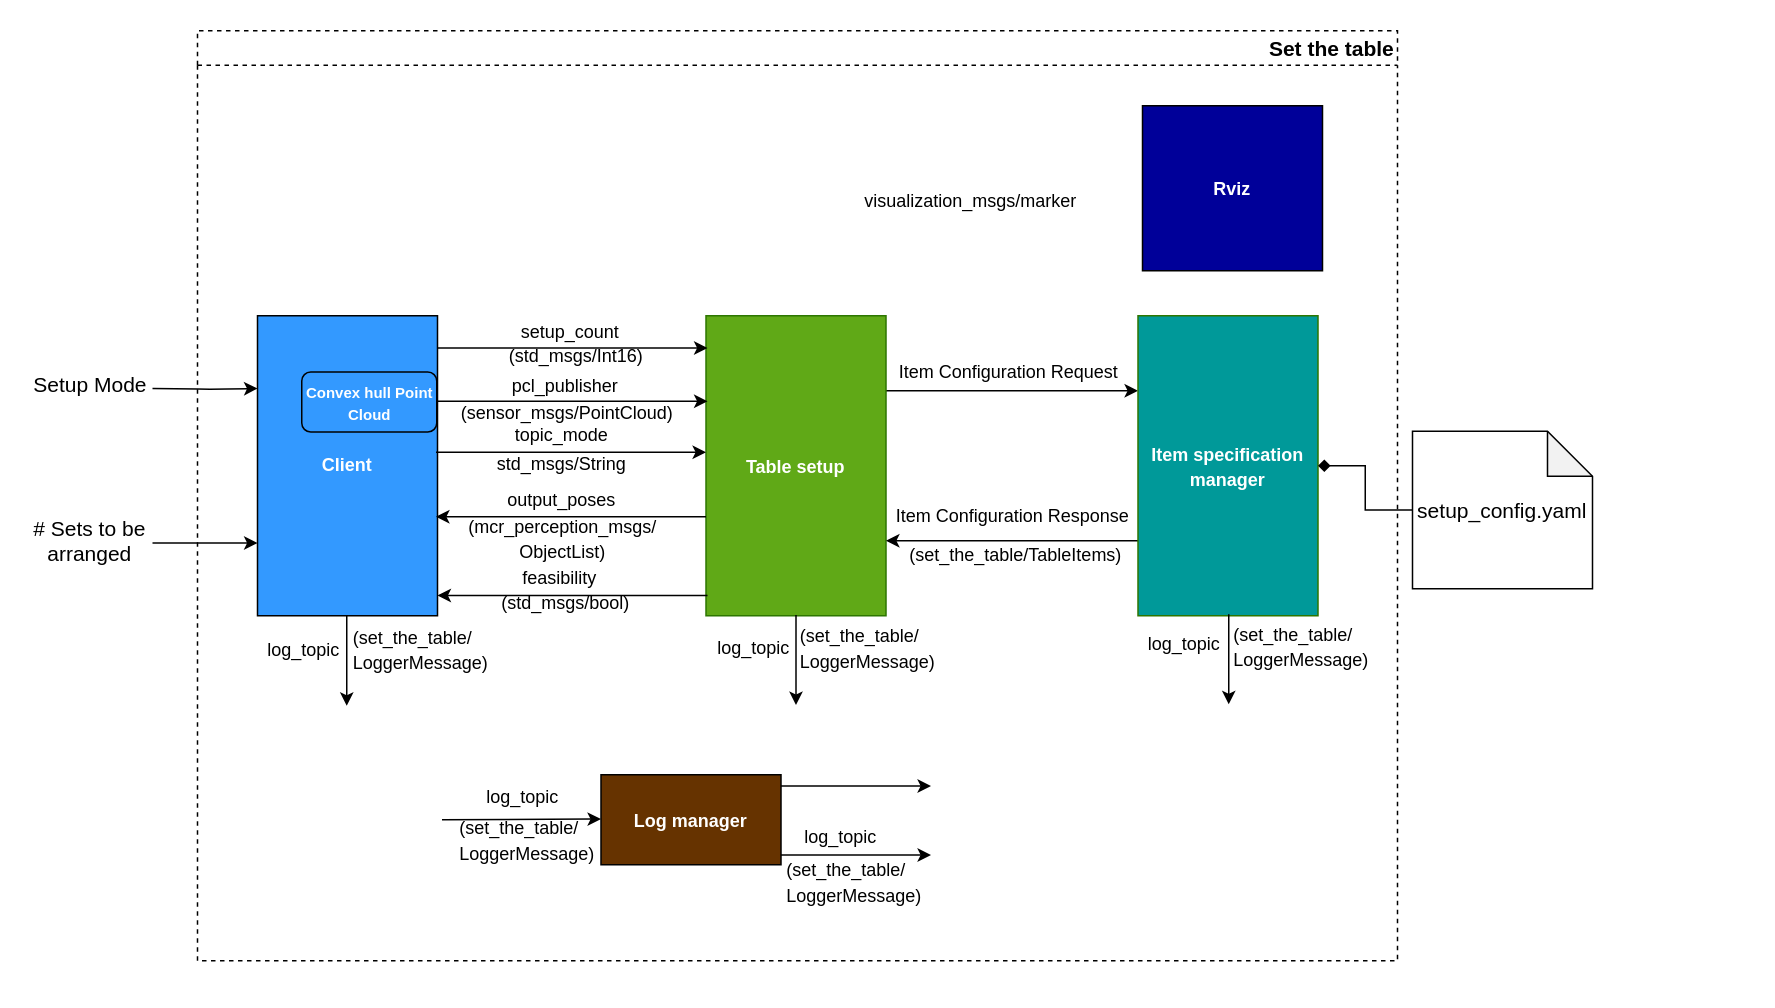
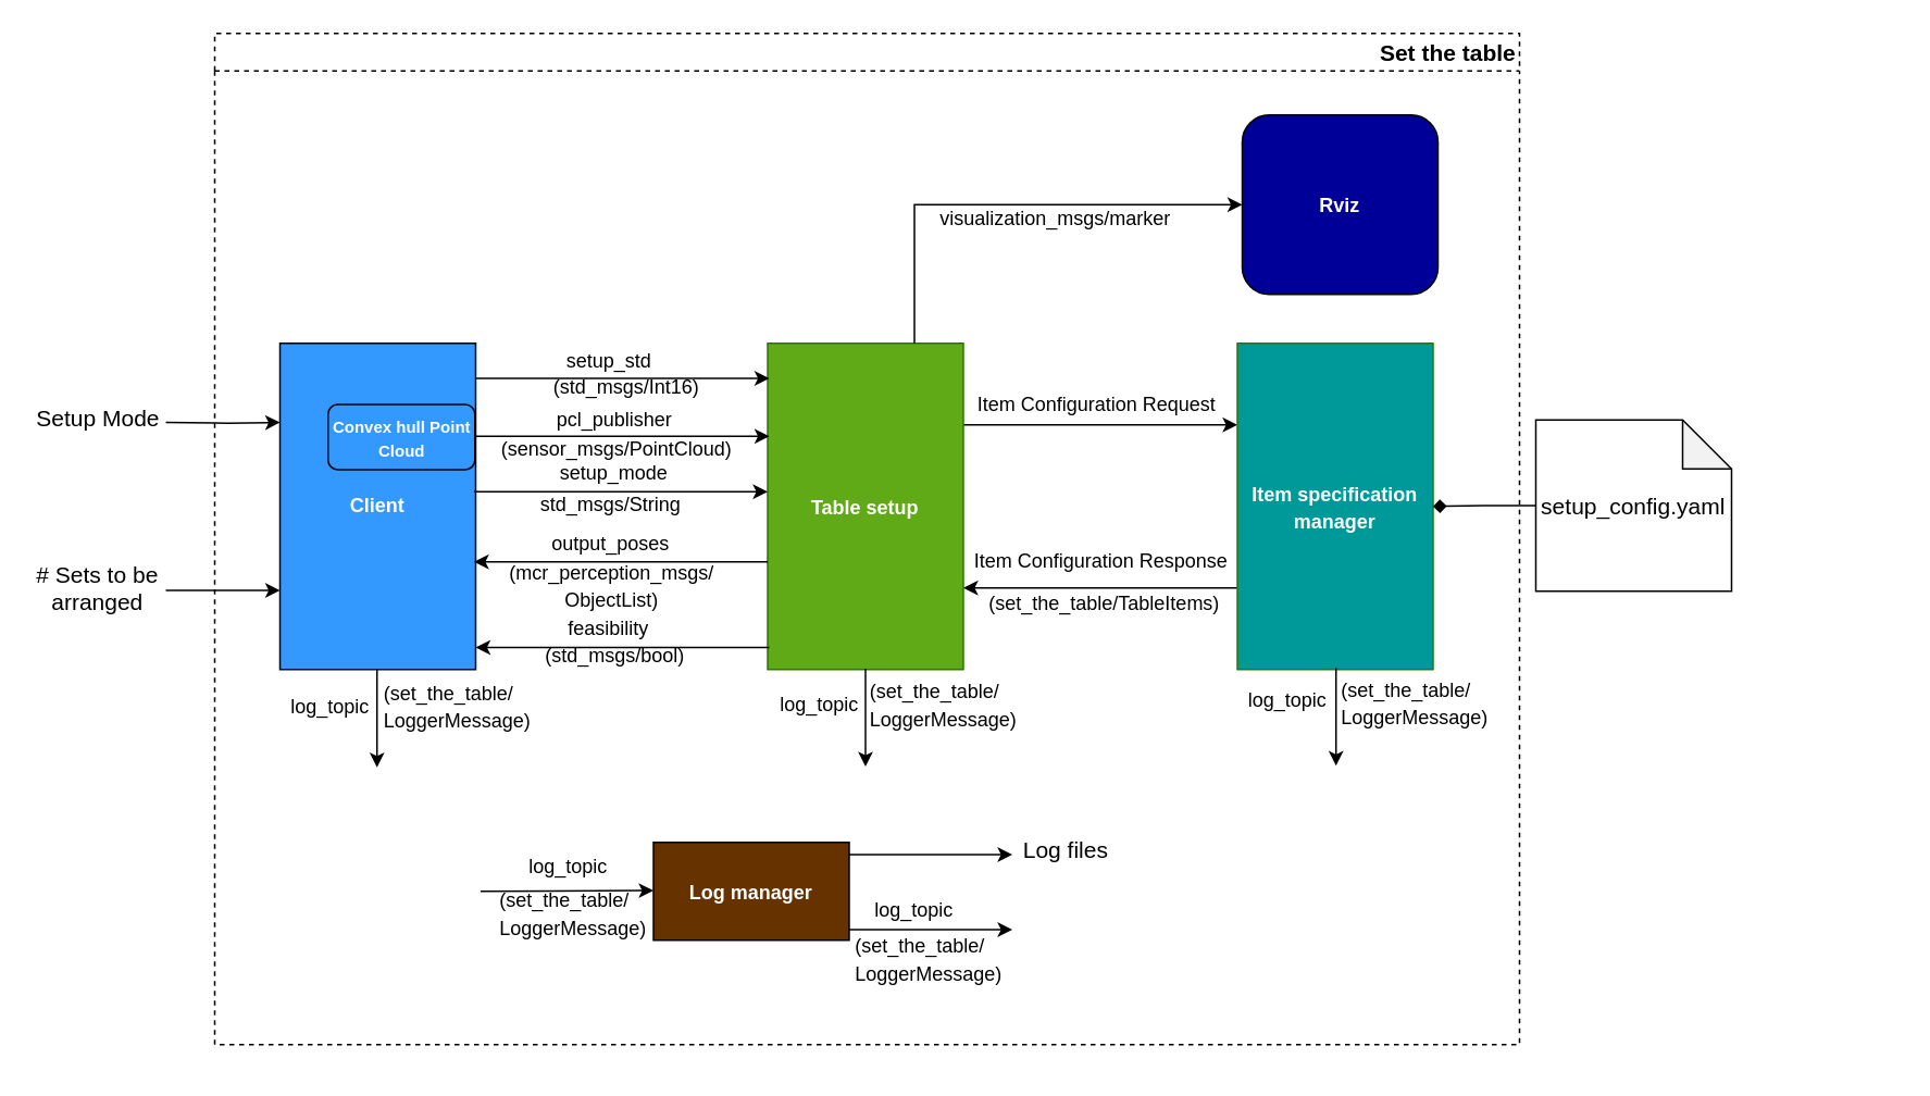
  <mxCell id="0" />
  <mxCell id="1" parent="0" />
  <mxCell id="2" value="" style="group" parent="1" vertex="1" connectable="0"><mxGeometry x="161" y="20" width="1000" height="630" as="geometry" /></mxCell>
  <mxCell id="3" value="Set the table" style="swimlane;shadow=0;glass=0;dashed=1;comic=0;align=right;fontStyle=1;fontSize=14;" parent="2" vertex="1"><mxGeometry x="-30" width="800" height="620" as="geometry"><mxRectangle x="50" y="20" width="90" height="23" as="alternateBounds" /></mxGeometry></mxCell>
  <mxCell id="4" value="&lt;font color=&quot;#FFFFFF&quot;&gt;&lt;b&gt;Client&lt;/b&gt;&lt;/font&gt;" style="rounded=0;whiteSpace=wrap;html=1;fillColor=#3399FF;" parent="3" vertex="1"><mxGeometry x="40" y="190" width="120" height="200" as="geometry" /></mxCell>
- <mxCell id="5" value="&lt;font style=&quot;font-size: 12px&quot;&gt;topic_mode&lt;/font&gt;" style="text;html=1;resizable=0;points=[];autosize=1;align=left;verticalAlign=top;spacingTop=-4;fontSize=14;" parent="3" vertex="1"><mxGeometry x="209.5" y="257.5" width="80" height="20" as="geometry" /></mxCell>
+ <mxCell id="5" value="&lt;font style=&quot;font-size: 12px&quot;&gt;setup_mode&lt;/font&gt;" style="text;html=1;resizable=0;points=[];autosize=1;align=left;verticalAlign=top;spacingTop=-4;fontSize=14;" parent="3" vertex="1"><mxGeometry x="209.5" y="257.5" width="80" height="20" as="geometry" /></mxCell>
  <mxCell id="6" value="&lt;div align=&quot;center&quot;&gt;&lt;font style=&quot;font-size: 12px&quot;&gt;(mcr_perception_msgs/&lt;/font&gt;&lt;/div&gt;&lt;div align=&quot;center&quot;&gt;&lt;font style=&quot;font-size: 12px&quot;&gt;ObjectList)&lt;/font&gt;&lt;/div&gt;" style="text;html=1;resizable=0;points=[];autosize=1;align=left;verticalAlign=top;spacingTop=-4;fontSize=14;" parent="3" vertex="1"><mxGeometry x="178.5" y="319" width="140" height="40" as="geometry" /></mxCell>
  <mxCell id="7" value="&lt;div style=&quot;font-size: 12px&quot;&gt;&lt;font style=&quot;font-size: 12px&quot;&gt;(std_msgs/bool)&lt;/font&gt;&lt;/div&gt;" style="text;html=1;resizable=0;points=[];autosize=1;align=left;verticalAlign=top;spacingTop=-4;fontSize=14;" parent="3" vertex="1"><mxGeometry x="200.5" y="372" width="100" height="20" as="geometry" /></mxCell>
  <mxCell id="8" value="&lt;font style=&quot;font-size: 12px&quot;&gt;feasibility&lt;/font&gt;" style="text;html=1;resizable=0;points=[];autosize=1;align=left;verticalAlign=top;spacingTop=-4;fontSize=14;" parent="3" vertex="1"><mxGeometry x="214.5" y="353" width="70" height="20" as="geometry" /></mxCell>
  <mxCell id="9" style="edgeStyle=orthogonalEdgeStyle;rounded=0;orthogonalLoop=1;jettySize=auto;html=1;exitX=1;exitY=0.25;exitDx=0;exitDy=0;entryX=0;entryY=0.25;entryDx=0;entryDy=0;strokeColor=#000000;fontSize=14;" parent="3" source="10" target="12" edge="1"><mxGeometry relative="1" as="geometry" /></mxCell>
  <mxCell id="10" value="&lt;font size=&quot;1&quot;&gt;&lt;b style=&quot;font-size: 12px&quot;&gt;Table setup&lt;/b&gt;&lt;/font&gt;" style="rounded=0;whiteSpace=wrap;html=1;strokeColor=#2D7600;fillColor=#60a917;fontSize=14;fontColor=#ffffff;" parent="3" vertex="1"><mxGeometry x="339" y="190" width="120" height="200" as="geometry" /></mxCell>
  <mxCell id="11" style="edgeStyle=orthogonalEdgeStyle;rounded=0;orthogonalLoop=1;jettySize=auto;html=1;exitX=0;exitY=0.75;exitDx=0;exitDy=0;entryX=1;entryY=0.75;entryDx=0;entryDy=0;strokeColor=#000000;fontSize=14;" parent="3" source="12" target="10" edge="1"><mxGeometry relative="1" as="geometry" /></mxCell>
  <mxCell id="12" value="&lt;b&gt;&lt;font style=&quot;font-size: 12px&quot;&gt;Item specification manager&lt;/font&gt;&lt;/b&gt;" style="rounded=0;whiteSpace=wrap;html=1;strokeColor=#2D7600;fillColor=#009999;fontSize=14;fontColor=#ffffff;" parent="3" vertex="1"><mxGeometry x="627" y="190" width="120" height="200" as="geometry" /></mxCell>
  <mxCell id="13" value="" style="endArrow=classic;html=1;strokeColor=#000000;fontSize=14;entryX=0.008;entryY=0.13;entryDx=0;entryDy=0;entryPerimeter=0;" parent="3" edge="1"><mxGeometry width="50" height="50" relative="1" as="geometry"><mxPoint x="339" y="324" as="sourcePoint" /><mxPoint x="159" y="324" as="targetPoint" /></mxGeometry></mxCell>
  <mxCell id="14" value="&lt;font style=&quot;font-size: 12px&quot;&gt;output_poses&lt;/font&gt;" style="text;html=1;resizable=0;points=[];autosize=1;align=left;verticalAlign=top;spacingTop=-4;fontSize=14;" parent="3" vertex="1"><mxGeometry x="204.5" y="301" width="90" height="20" as="geometry" /></mxCell>
  <mxCell id="15" value="&lt;div style=&quot;font-size: 12px&quot;&gt;Item Configuration Response&lt;/div&gt;" style="text;html=1;resizable=0;points=[];autosize=1;align=left;verticalAlign=top;spacingTop=-4;fontSize=14;" parent="3" vertex="1"><mxGeometry x="464" y="314" width="170" height="20" as="geometry" /></mxCell>
- <mxCell id="17" value="&lt;font size=&quot;1&quot;&gt;&lt;b&gt;&lt;font style=&quot;font-size: 12px&quot; color=&quot;#FFFFFF&quot;&gt;Rviz&lt;/font&gt;&lt;/b&gt;&lt;/font&gt;" style="rounded=0;whiteSpace=wrap;html=1;strokeColor=#000000;fillColor=#000099;fontSize=14;" parent="3" vertex="1"><mxGeometry x="630" y="50" width="120" height="110" as="geometry" /></mxCell>
+ <mxCell id="16" style="edgeStyle=orthogonalEdgeStyle;rounded=0;orthogonalLoop=1;jettySize=auto;html=1;exitX=0.75;exitY=0;exitDx=0;exitDy=0;entryX=0;entryY=0.5;entryDx=0;entryDy=0;strokeColor=#000000;fontSize=14;" parent="3" source="10" target="17" edge="1"><mxGeometry relative="1" as="geometry" /></mxCell>
+ <mxCell id="17" value="&lt;font size=&quot;1&quot;&gt;&lt;b&gt;&lt;font style=&quot;font-size: 12px&quot; color=&quot;#FFFFFF&quot;&gt;Rviz&lt;/font&gt;&lt;/b&gt;&lt;/font&gt;" style="whiteSpace=wrap;html=1;strokeColor=#000000;fillColor=#000099;fontSize=14;rounded=1;" parent="3" vertex="1"><mxGeometry x="630" y="50" width="120" height="110" as="geometry" /></mxCell>
  <mxCell id="18" value="" style="group" parent="3" vertex="1" connectable="0"><mxGeometry x="214" y="189" width="80" height="20" as="geometry" /></mxCell>
- <mxCell id="19" value="&lt;font style=&quot;font-size: 12px&quot;&gt;setup_count&lt;/font&gt;" style="text;html=1;resizable=0;points=[];autosize=1;align=left;verticalAlign=top;spacingTop=-4;fontSize=14;" parent="18" vertex="1"><mxGeometry width="80" height="20" as="geometry" /></mxCell>
+ <mxCell id="19" value="&lt;font style=&quot;font-size: 12px&quot;&gt;setup_std&lt;/font&gt;" style="text;html=1;resizable=0;points=[];autosize=1;align=left;verticalAlign=top;spacingTop=-4;fontSize=14;" parent="18" vertex="1"><mxGeometry width="80" height="20" as="geometry" /></mxCell>
  <mxCell id="20" value="" style="endArrow=classic;html=1;strokeColor=#000000;fontSize=14;entryX=0.008;entryY=0.13;entryDx=0;entryDy=0;entryPerimeter=0;" parent="3" edge="1"><mxGeometry width="50" height="50" relative="1" as="geometry"><mxPoint x="160" y="211.5" as="sourcePoint" /><mxPoint x="340" y="211.5" as="targetPoint" /></mxGeometry></mxCell>
  <mxCell id="21" value="&lt;font color=&quot;#FFFFFF&quot;&gt;&lt;b&gt;&lt;font style=&quot;font-size: 12px&quot;&gt;Log manager&lt;/font&gt;&lt;/b&gt;&lt;/font&gt;" style="rounded=0;whiteSpace=wrap;html=1;strokeColor=#000000;fillColor=#663300;fontSize=14;" parent="3" vertex="1"><mxGeometry x="269" y="496" width="120" height="60" as="geometry" /></mxCell>
  <mxCell id="22" value="" style="endArrow=classic;html=1;strokeColor=#000000;fontSize=14;" parent="3" edge="1"><mxGeometry width="50" height="50" relative="1" as="geometry"><mxPoint x="163" y="526" as="sourcePoint" /><mxPoint x="269" y="525.5" as="targetPoint" /></mxGeometry></mxCell>
  <mxCell id="23" value="&lt;font style=&quot;font-size: 12px&quot;&gt;log_topic&lt;/font&gt;" style="text;html=1;resizable=0;points=[];autosize=1;align=left;verticalAlign=top;spacingTop=-4;fontSize=14;" parent="3" vertex="1"><mxGeometry x="191" y="499" width="70" height="20" as="geometry" /></mxCell>
  <mxCell id="24" value="" style="endArrow=classic;html=1;strokeColor=#000000;fontSize=14;" parent="3" edge="1"><mxGeometry width="50" height="50" relative="1" as="geometry"><mxPoint x="389" y="503.5" as="sourcePoint" /><mxPoint x="489" y="503.5" as="targetPoint" /></mxGeometry></mxCell>
+ <mxCell id="25" value="Log files" style="text;html=1;resizable=0;points=[];autosize=1;align=left;verticalAlign=top;spacingTop=-4;fontSize=14;" parent="3" vertex="1"><mxGeometry x="494" y="490" width="70" height="20" as="geometry" /></mxCell>
  <mxCell id="26" value="&lt;font style=&quot;font-size: 12px&quot;&gt;log_topic&lt;/font&gt;" style="text;html=1;resizable=0;points=[];autosize=1;align=left;verticalAlign=top;spacingTop=-4;fontSize=14;" parent="3" vertex="1"><mxGeometry x="403" y="526" width="70" height="20" as="geometry" /></mxCell>
  <mxCell id="27" value="" style="endArrow=classic;html=1;strokeColor=#000000;fontSize=14;" parent="3" edge="1"><mxGeometry width="50" height="50" relative="1" as="geometry"><mxPoint x="389" y="549.5" as="sourcePoint" /><mxPoint x="489" y="549.5" as="targetPoint" /></mxGeometry></mxCell>
  <mxCell id="28" value="&lt;div&gt;&lt;font style=&quot;font-size: 12px&quot;&gt;(set_the_table/&lt;/font&gt;&lt;/div&gt;&lt;div&gt;&lt;font style=&quot;font-size: 12px&quot;&gt;LoggerMessage)&lt;/font&gt;&lt;/div&gt;" style="text;html=1;resizable=0;points=[];autosize=1;align=left;verticalAlign=top;spacingTop=-4;fontSize=14;" parent="3" vertex="1"><mxGeometry x="391" y="548" width="110" height="40" as="geometry" /></mxCell>
  <mxCell id="29" value="" style="endArrow=classic;html=1;strokeColor=#000000;fontSize=14;" parent="3" edge="1"><mxGeometry width="50" height="50" relative="1" as="geometry"><mxPoint x="-30" y="341.5" as="sourcePoint" /><mxPoint x="40" y="341.5" as="targetPoint" /></mxGeometry></mxCell>
  <mxCell id="30" value="&lt;div&gt;&lt;font style=&quot;font-size: 12px&quot;&gt;(set_the_table/&lt;/font&gt;&lt;/div&gt;&lt;div&gt;&lt;font style=&quot;font-size: 12px&quot;&gt;LoggerMessage)&lt;/font&gt;&lt;/div&gt;" style="text;html=1;resizable=0;points=[];autosize=1;align=left;verticalAlign=top;spacingTop=-4;fontSize=14;" parent="3" vertex="1"><mxGeometry x="101.5" y="393" width="110" height="40" as="geometry" /></mxCell>
  <mxCell id="31" value="&lt;font style=&quot;font-size: 12px&quot;&gt;log_topic&lt;/font&gt;" style="text;html=1;resizable=0;points=[];autosize=1;align=left;verticalAlign=top;spacingTop=-4;fontSize=14;" parent="3" vertex="1"><mxGeometry x="45" y="401" width="70" height="20" as="geometry" /></mxCell>
  <mxCell id="32" value="&lt;div&gt;&lt;font style=&quot;font-size: 12px&quot;&gt;(set_the_table/&lt;/font&gt;&lt;/div&gt;&lt;div&gt;&lt;font style=&quot;font-size: 12px&quot;&gt;LoggerMessage)&lt;/font&gt;&lt;/div&gt;" style="text;html=1;resizable=0;points=[];autosize=1;align=left;verticalAlign=top;spacingTop=-4;fontSize=14;" parent="3" vertex="1"><mxGeometry x="400" y="391.5" width="110" height="40" as="geometry" /></mxCell>
  <mxCell id="33" value="&lt;font style=&quot;font-size: 12px&quot;&gt;log_topic&lt;/font&gt;" style="text;html=1;resizable=0;points=[];autosize=1;align=left;verticalAlign=top;spacingTop=-4;fontSize=14;" parent="3" vertex="1"><mxGeometry x="344.5" y="399.5" width="70" height="20" as="geometry" /></mxCell>
  <mxCell id="34" value="" style="endArrow=classic;html=1;entryX=0.5;entryY=0;entryDx=0;entryDy=0;strokeColor=#000000;" parent="3" edge="1"><mxGeometry width="50" height="50" relative="1" as="geometry"><mxPoint x="399" y="389.5" as="sourcePoint" /><mxPoint x="399" y="449.5" as="targetPoint" /><Array as="points"><mxPoint x="399" y="409.5" /></Array></mxGeometry></mxCell>
  <mxCell id="35" value="&lt;div&gt;&lt;font style=&quot;font-size: 12px&quot;&gt;(set_the_table/&lt;/font&gt;&lt;/div&gt;&lt;div&gt;&lt;font style=&quot;font-size: 12px&quot;&gt;LoggerMessage)&lt;/font&gt;&lt;/div&gt;" style="text;html=1;resizable=0;points=[];autosize=1;align=left;verticalAlign=top;spacingTop=-4;fontSize=14;" parent="3" vertex="1"><mxGeometry x="689" y="391" width="110" height="40" as="geometry" /></mxCell>
  <mxCell id="36" value="&lt;font style=&quot;font-size: 12px&quot;&gt;log_topic&lt;/font&gt;" style="text;html=1;resizable=0;points=[];autosize=1;align=left;verticalAlign=top;spacingTop=-4;fontSize=14;" parent="3" vertex="1"><mxGeometry x="632" y="397" width="70" height="20" as="geometry" /></mxCell>
  <mxCell id="37" value="" style="endArrow=classic;html=1;entryX=0.5;entryY=0;entryDx=0;entryDy=0;strokeColor=#000000;" parent="3" edge="1"><mxGeometry width="50" height="50" relative="1" as="geometry"><mxPoint x="687.5" y="389" as="sourcePoint" /><mxPoint x="687.5" y="449" as="targetPoint" /><Array as="points"><mxPoint x="687.5" y="409" /></Array></mxGeometry></mxCell>
  <mxCell id="38" value="&lt;div&gt;&lt;font style=&quot;font-size: 12px&quot;&gt;(set_the_table/&lt;/font&gt;&lt;/div&gt;&lt;div&gt;&lt;font style=&quot;font-size: 12px&quot;&gt;LoggerMessage)&lt;/font&gt;&lt;/div&gt;" style="text;html=1;resizable=0;points=[];autosize=1;align=left;verticalAlign=top;spacingTop=-4;fontSize=14;" parent="3" vertex="1"><mxGeometry x="173" y="520" width="110" height="40" as="geometry" /></mxCell>
  <mxCell id="39" value="(set_the_table/TableItems)" style="text;html=1;resizable=0;points=[];autosize=1;align=left;verticalAlign=top;spacingTop=-4;" parent="3" vertex="1"><mxGeometry x="473" y="340" width="160" height="20" as="geometry" /></mxCell>
  <mxCell id="40" value="&lt;font style=&quot;font-size: 12px&quot;&gt;(sensor_msgs/PointCloud)&lt;/font&gt;" style="text;html=1;resizable=0;points=[];autosize=1;align=left;verticalAlign=top;spacingTop=-4;fontSize=14;" parent="3" vertex="1"><mxGeometry x="174" y="242.5" width="160" height="20" as="geometry" /></mxCell>
  <mxCell id="41" value="&lt;font style=&quot;font-size: 10px&quot; color=&quot;#FFFFFF&quot;&gt;&lt;b&gt;Convex hull Point Cloud&lt;/b&gt;&lt;/font&gt;" style="rounded=1;whiteSpace=wrap;html=1;fillColor=none;" parent="3" vertex="1"><mxGeometry x="69.5" y="227.5" width="90" height="40" as="geometry" /></mxCell>
  <mxCell id="42" value="" style="endArrow=classic;html=1;strokeColor=#000000;fontSize=14;" parent="3" edge="1"><mxGeometry width="50" height="50" relative="1" as="geometry"><mxPoint x="-30" y="238.5" as="sourcePoint" /><mxPoint x="40" y="238.5" as="targetPoint" /><Array as="points"><mxPoint x="10" y="239" /></Array></mxGeometry></mxCell>
  <mxCell id="43" value="&lt;div style=&quot;font-size: 12px&quot;&gt;(std_msgs/Int16)&lt;/div&gt;" style="text;html=1;resizable=0;points=[];autosize=1;align=left;verticalAlign=top;spacingTop=-4;fontSize=14;" parent="2" vertex="1"><mxGeometry x="176" y="207" width="110" height="20" as="geometry" /></mxCell>
  <mxCell id="44" value="&lt;font style=&quot;font-size: 12px&quot;&gt;pcl_publisher&lt;/font&gt;" style="text;html=1;resizable=0;points=[];autosize=1;align=left;verticalAlign=top;spacingTop=-4;fontSize=14;" parent="2" vertex="1"><mxGeometry x="178" y="225" width="90" height="20" as="geometry" /></mxCell>
  <mxCell id="45" value="" style="edgeStyle=orthogonalEdgeStyle;rounded=0;orthogonalLoop=1;jettySize=auto;html=1;strokeColor=#000000;fontSize=14;endArrow=diamond;" parent="2" source="46" target="12" edge="1"><mxGeometry relative="1" as="geometry" /></mxCell>
- <mxCell id="46" value="setup_config.yaml" style="shape=note;whiteSpace=wrap;html=1;backgroundOutline=1;darkOpacity=0.05;strokeColor=#000000;fillColor=#FFFFFF;fontSize=14;" parent="2" vertex="1"><mxGeometry x="780" y="267" width="120" height="105" as="geometry" /></mxCell>
+ <mxCell id="46" value="setup_config.yaml" style="shape=note;whiteSpace=wrap;html=1;backgroundOutline=1;darkOpacity=0.05;strokeColor=#000000;fillColor=#FFFFFF;fontSize=14;" parent="2" vertex="1"><mxGeometry x="780" y="237" width="120" height="105" as="geometry" /></mxCell>
  <mxCell id="47" value="" style="endArrow=classic;html=1;strokeColor=#000000;fontSize=14;entryX=0.008;entryY=0.13;entryDx=0;entryDy=0;entryPerimeter=0;" parent="1" edge="1"><mxGeometry width="50" height="50" relative="1" as="geometry"><mxPoint x="291" y="267" as="sourcePoint" /><mxPoint x="471" y="267" as="targetPoint" /></mxGeometry></mxCell>
  <mxCell id="48" value="" style="endArrow=classic;html=1;strokeColor=#000000;fontSize=14;entryX=0.008;entryY=0.13;entryDx=0;entryDy=0;entryPerimeter=0;" parent="1" edge="1"><mxGeometry width="50" height="50" relative="1" as="geometry"><mxPoint x="471" y="396.5" as="sourcePoint" /><mxPoint x="291" y="396.5" as="targetPoint" /></mxGeometry></mxCell>
  <mxCell id="49" value="&lt;font style=&quot;font-size: 12px&quot;&gt;Item Configuration Request&lt;/font&gt;" style="text;html=1;resizable=0;points=[];autosize=1;align=left;verticalAlign=top;spacingTop=-4;fontSize=14;" parent="1" vertex="1"><mxGeometry x="597" y="236" width="160" height="20" as="geometry" /></mxCell>
  <mxCell id="50" value="&lt;font style=&quot;font-size: 12px&quot;&gt;visualization_msgs/marker&lt;/font&gt;" style="text;html=1;resizable=0;points=[];autosize=1;align=left;verticalAlign=top;spacingTop=-4;fontSize=14;" parent="1" vertex="1"><mxGeometry x="574" y="122" width="160" height="20" as="geometry" /></mxCell>
  <mxCell id="51" value="&lt;div align=&quot;center&quot;&gt;# Sets to be&lt;/div&gt;&lt;div align=&quot;center&quot;&gt; arranged&lt;/div&gt;" style="text;html=1;resizable=0;points=[];autosize=1;align=left;verticalAlign=top;spacingTop=-4;fontSize=14;" parent="1" vertex="1"><mxGeometry x="20" y="341" width="90" height="40" as="geometry" /></mxCell>
  <mxCell id="52" value="" style="endArrow=classic;html=1;entryX=0.5;entryY=0;entryDx=0;entryDy=0;strokeColor=#000000;" parent="1" edge="1"><mxGeometry width="50" height="50" relative="1" as="geometry"><mxPoint x="230.5" y="410" as="sourcePoint" /><mxPoint x="230.5" y="470" as="targetPoint" /><Array as="points"><mxPoint x="230.5" y="430" /></Array></mxGeometry></mxCell>
  <mxCell id="53" value="" style="endArrow=classic;html=1;strokeColor=#000000;fontSize=14;entryX=0.008;entryY=0.13;entryDx=0;entryDy=0;entryPerimeter=0;" parent="1" edge="1"><mxGeometry width="50" height="50" relative="1" as="geometry"><mxPoint x="290" y="301" as="sourcePoint" /><mxPoint x="470" y="301" as="targetPoint" /></mxGeometry></mxCell>
  <mxCell id="54" value="&lt;font style=&quot;font-size: 12px&quot;&gt;std_msgs/String&lt;/font&gt;" style="text;html=1;resizable=0;points=[];autosize=1;align=left;verticalAlign=top;spacingTop=-4;fontSize=14;" parent="1" vertex="1"><mxGeometry x="328.5" y="296.5" width="100" height="20" as="geometry" /></mxCell>
  <mxCell id="55" value="Setup Mode" style="text;html=1;resizable=0;points=[];autosize=1;align=left;verticalAlign=top;spacingTop=-4;fontSize=14;" parent="1" vertex="1"><mxGeometry x="20" y="244.5" width="90" height="20" as="geometry" /></mxCell>
